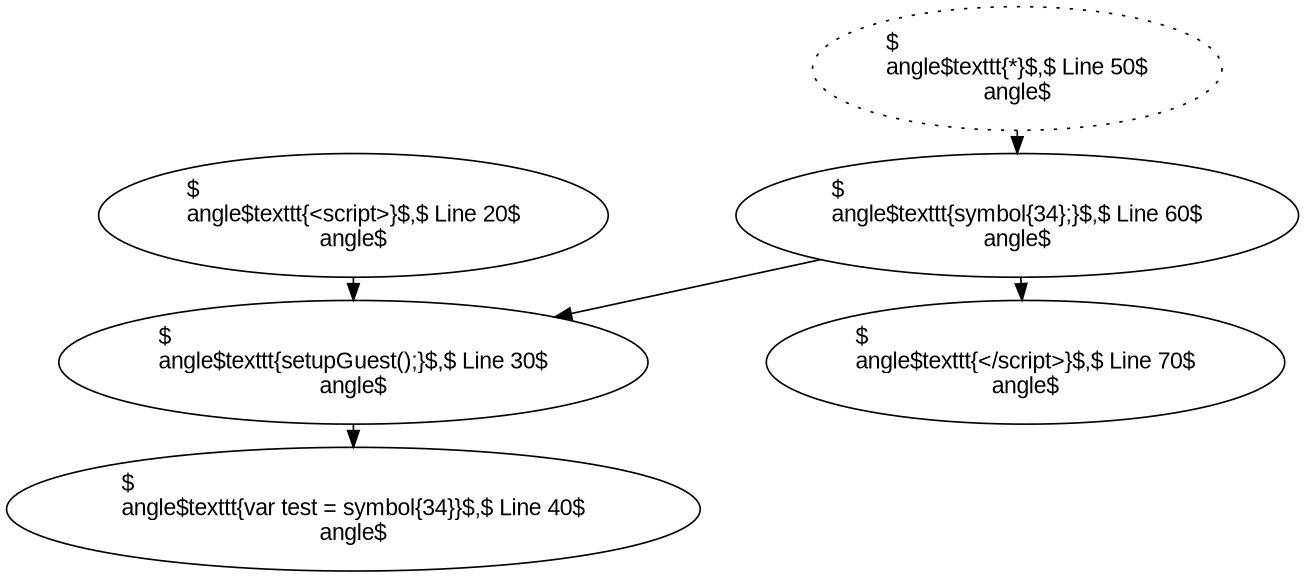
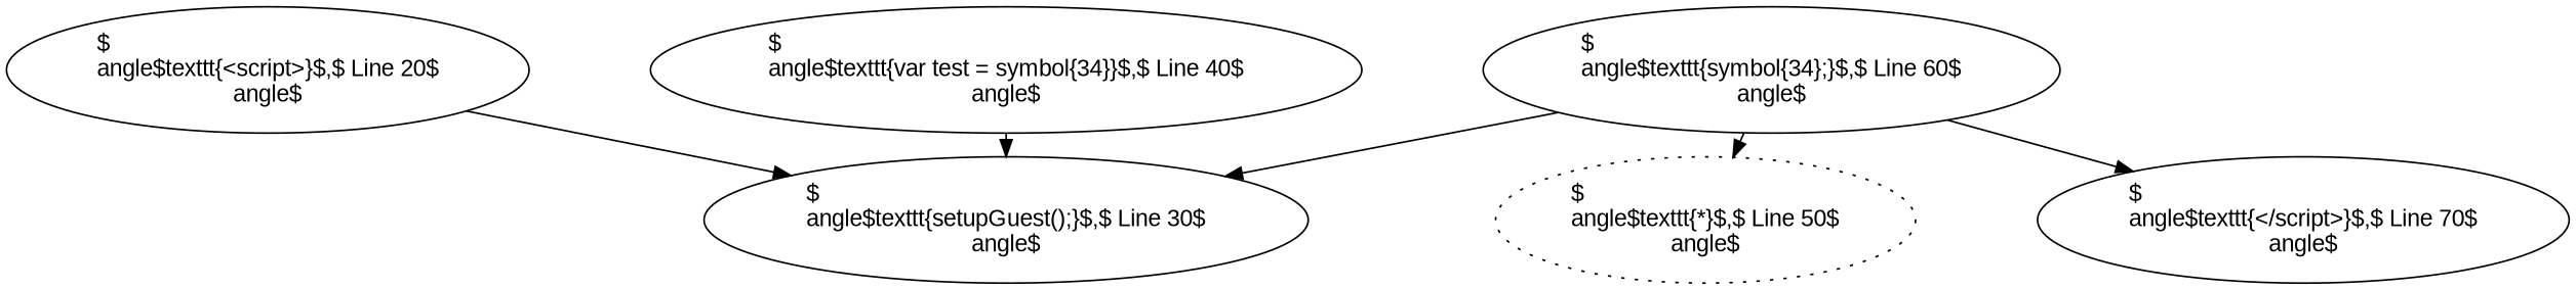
  digraph {
    fontname="Liberation Sans"
    nodesep=1
    rankdir=TB
    ranksep=.2
    node [fontname="Liberation Sans"]
    edge [fontname="Liberation Sans"]
    n1 [label="$\langle$\texttt{<script>}$,$ Line 20$\rangle$"]
    n2 [label="$\langle$\texttt{setupGuest();}$,$ Line 30$\rangle$"]
    n3 [label="$\langle$\texttt{var test = \symbol{34}}$,$ Line 40$\rangle$" style="line width=3pt"]
    n4 [label="$\langle$\texttt{*}$,$ Line 50$\rangle$" style="line width=3pt, dotted"]
    n5 [label="$\langle$\texttt{\symbol{34};}$,$ Line 60$\rangle$" style="line width=3pt"]
    n6 [label="$\langle$\texttt{</script>}$,$ Line 70$\rangle$"]
    n1 -> n2
-   n2 -> n3
-   n4 -> n5
+   n3 -> n2
+   n5 -> n4
    n5 -> n2
    n5 -> n6
  }
